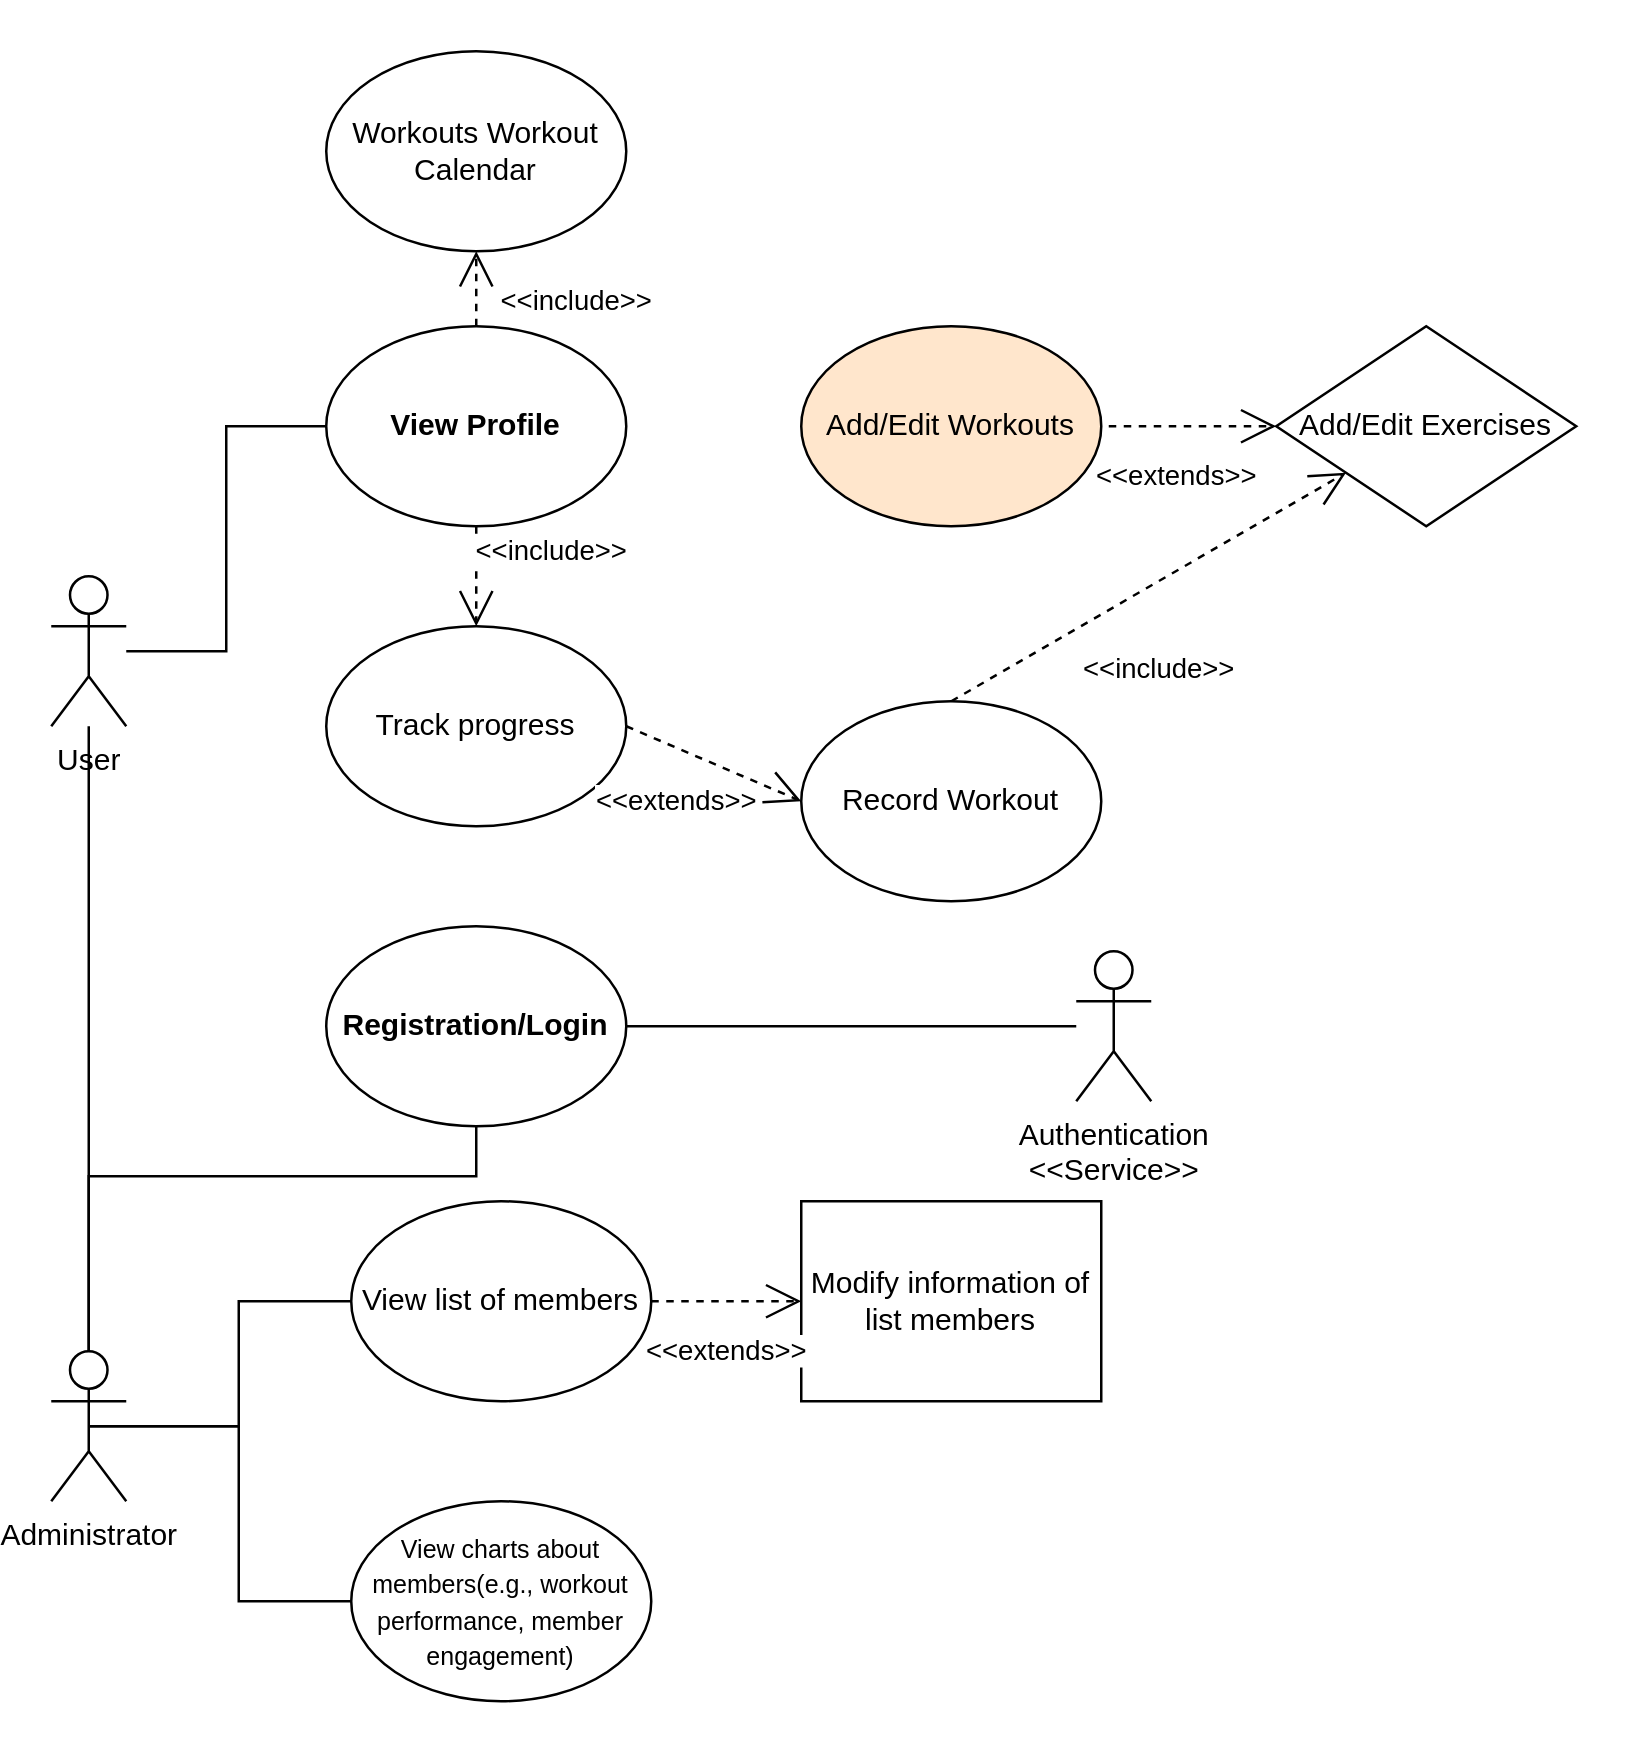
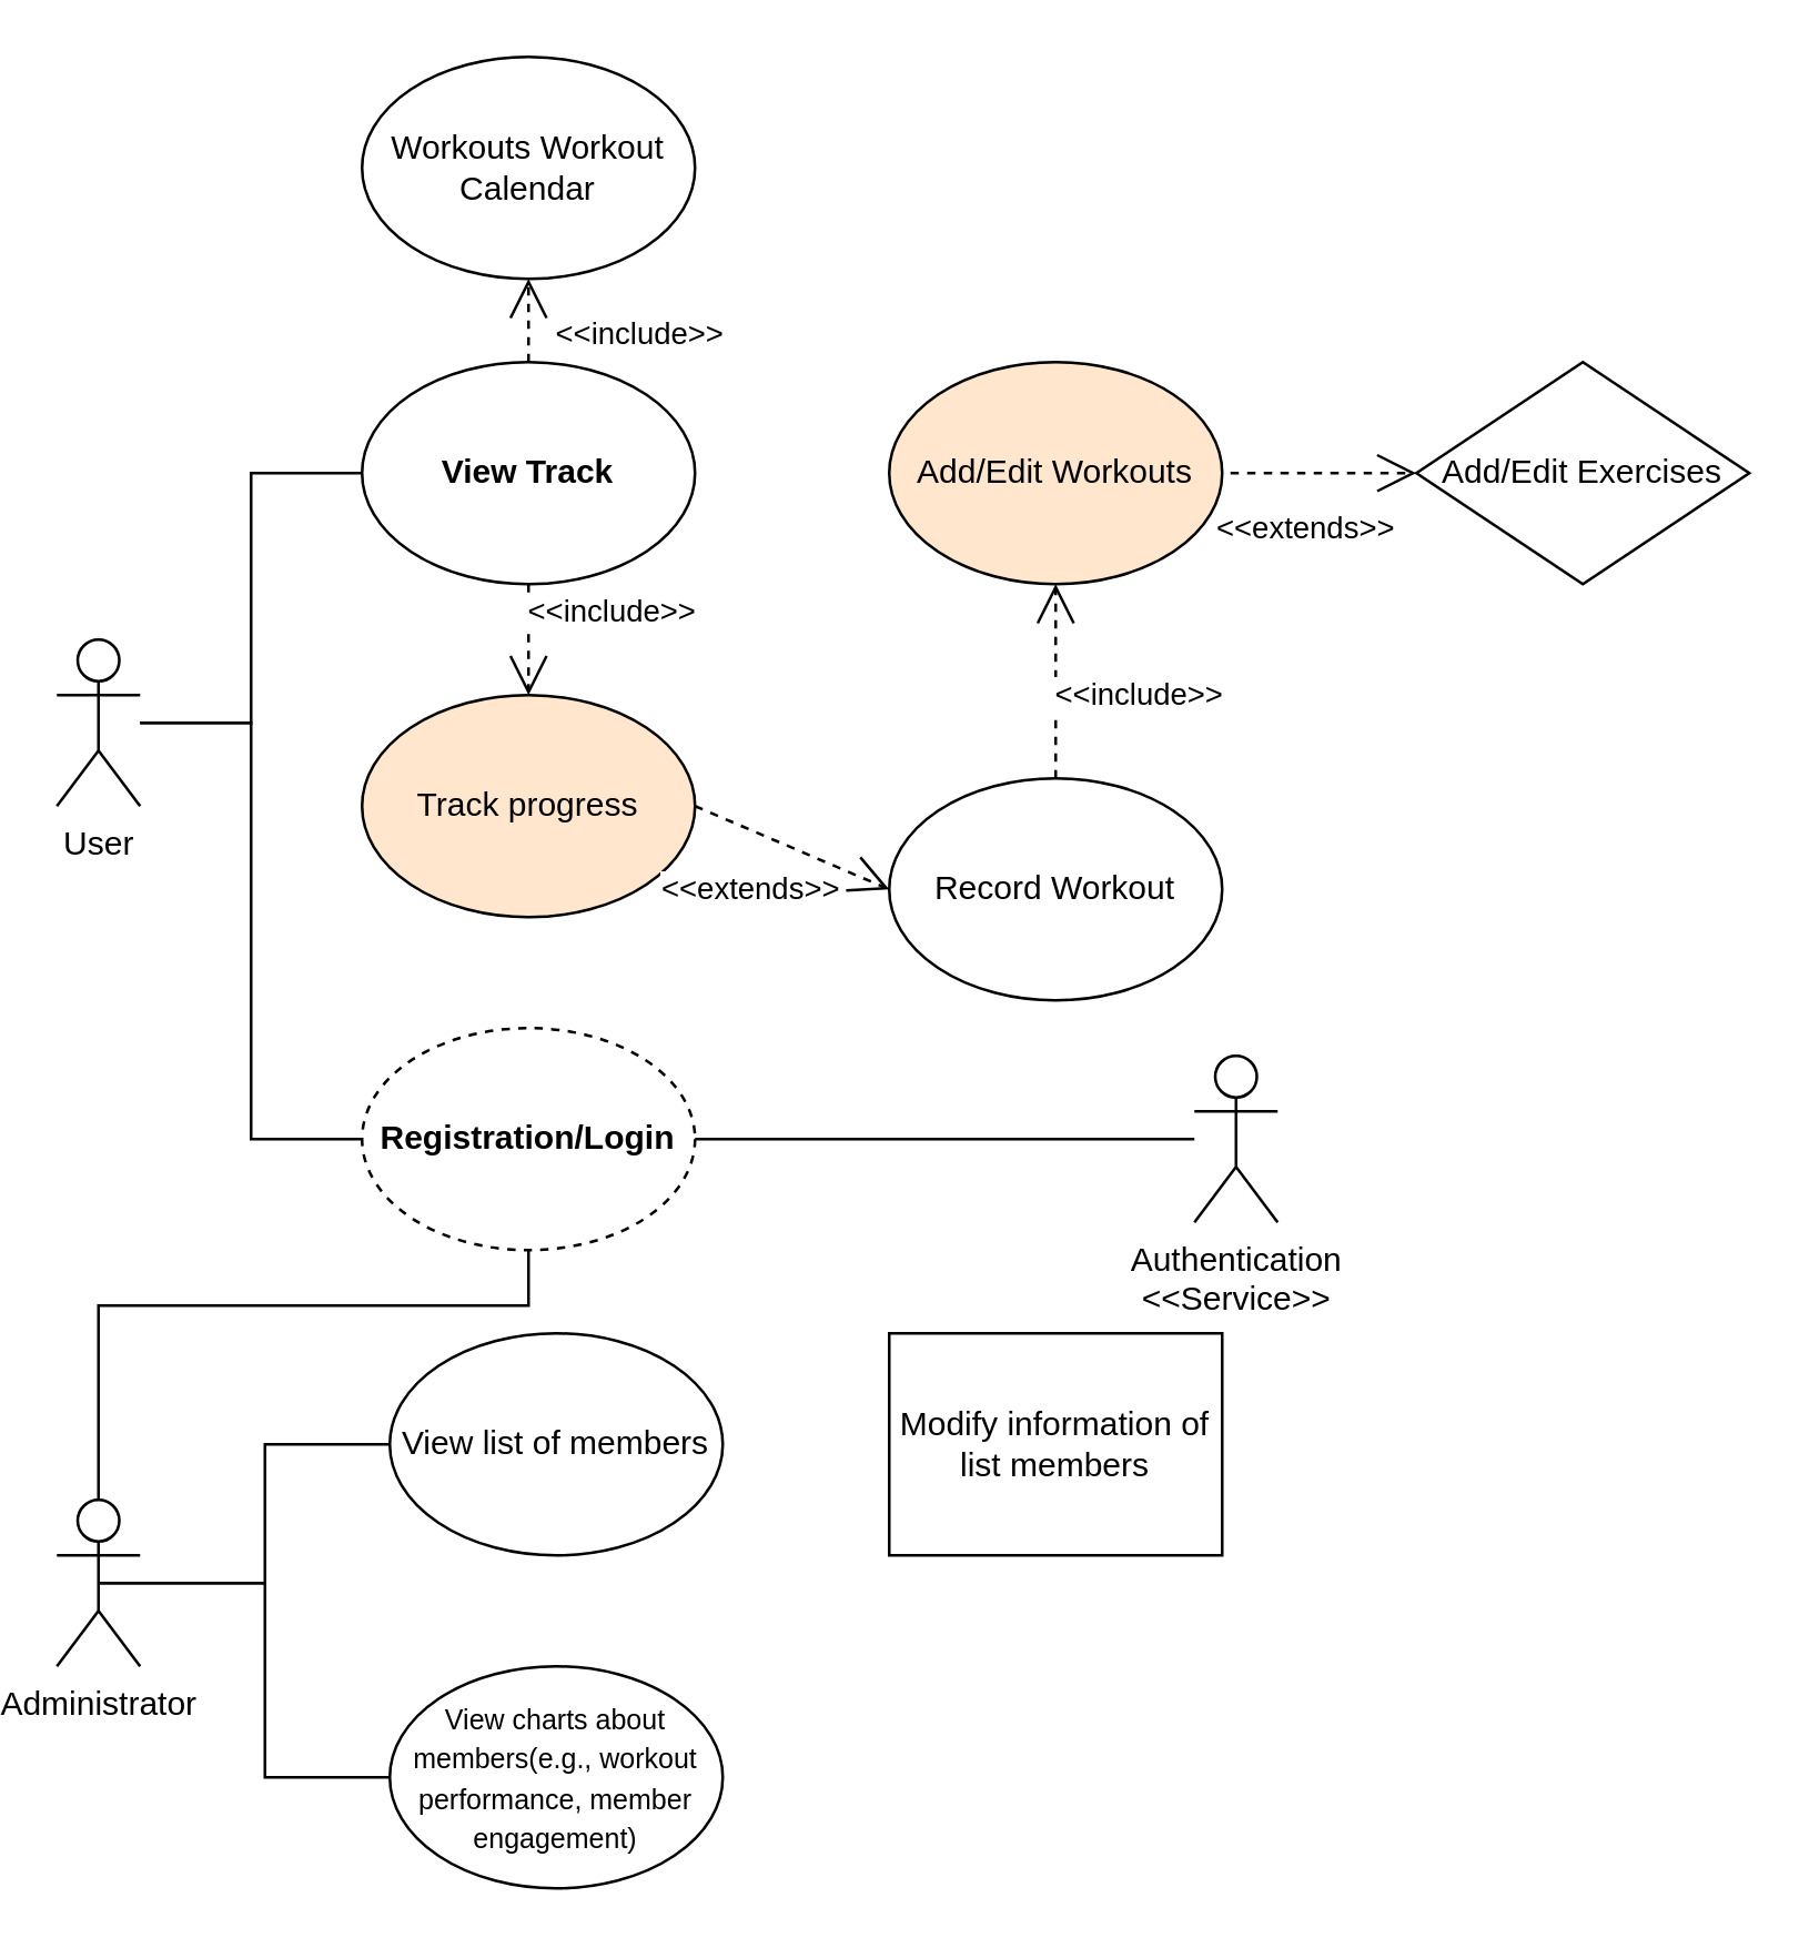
  <mxCell id="0" />
  <mxCell id="1" parent="0" />
  <mxCell id="2" value="User" style="shape=umlActor;verticalLabelPosition=bottom;verticalAlign=top;html=1;outlineConnect=0;" vertex="1" parent="1"><mxGeometry x="20" y="230" width="30" height="60" as="geometry" /></mxCell>
- <mxCell id="3" value="&lt;b&gt;Registration/Login&lt;/b&gt;" style="ellipse;whiteSpace=wrap;html=1;" vertex="1" parent="1"><mxGeometry x="130" y="370" width="120" height="80" as="geometry" /></mxCell>
+ <mxCell id="3" value="&lt;b&gt;Registration/Login&lt;/b&gt;" style="ellipse;whiteSpace=wrap;html=1;dashed=1;" vertex="1" parent="1"><mxGeometry x="130" y="370" width="120" height="80" as="geometry" /></mxCell>
  <mxCell id="4" value="View list of members" style="ellipse;whiteSpace=wrap;html=1;" vertex="1" parent="1"><mxGeometry x="140" y="480" width="120" height="80" as="geometry" /></mxCell>
  <mxCell id="5" value="Administrator" style="shape=umlActor;verticalLabelPosition=bottom;verticalAlign=top;html=1;outlineConnect=0;" vertex="1" parent="1"><mxGeometry x="20" y="540" width="30" height="60" as="geometry" /></mxCell>
  <mxCell id="6" value="Authentication&lt;div&gt;&amp;lt;&amp;lt;Service&amp;gt;&amp;gt;&lt;/div&gt;" style="shape=umlActor;verticalLabelPosition=bottom;verticalAlign=top;html=1;outlineConnect=0;" vertex="1" parent="1"><mxGeometry x="430" y="380" width="30" height="60" as="geometry" /></mxCell>
- <mxCell id="7" value="&lt;b&gt;View Profile&lt;/b&gt;" style="ellipse;whiteSpace=wrap;html=1;" vertex="1" parent="1"><mxGeometry x="130" y="130" width="120" height="80" as="geometry" /></mxCell>
+ <mxCell id="7" value="&lt;b&gt;View Track&lt;/b&gt;" style="ellipse;whiteSpace=wrap;html=1;" vertex="1" parent="1"><mxGeometry x="130" y="130" width="120" height="80" as="geometry" /></mxCell>
  <mxCell id="8" value="Add/Edit Workouts" style="ellipse;whiteSpace=wrap;html=1;fillColor=#ffe6cc;" vertex="1" parent="1"><mxGeometry x="320" y="130" width="120" height="80" as="geometry" /></mxCell>
  <mxCell id="9" value="Add/Edit Exercises" style="rhombus;whiteSpace=wrap;html=1;" vertex="1" parent="1"><mxGeometry x="510" y="130" width="120" height="80" as="geometry" /></mxCell>
- <mxCell id="10" value="Track progress" style="ellipse;whiteSpace=wrap;html=1;" vertex="1" parent="1"><mxGeometry x="130" y="250" width="120" height="80" as="geometry" /></mxCell>
+ <mxCell id="10" value="Track progress" style="ellipse;whiteSpace=wrap;html=1;fillColor=#ffe6cc;" vertex="1" parent="1"><mxGeometry x="130" y="250" width="120" height="80" as="geometry" /></mxCell>
  <mxCell id="11" value="Workouts Workout Calendar" style="ellipse;whiteSpace=wrap;html=1;" vertex="1" parent="1"><mxGeometry x="130" y="20" width="120" height="80" as="geometry" /></mxCell>
  <mxCell id="12" value="Modify information of list members" style="whiteSpace=wrap;html=1;rounded=0;" vertex="1" parent="1"><mxGeometry x="320" y="480" width="120" height="80" as="geometry" /></mxCell>
  <mxCell id="13" value="&lt;font style=&quot;font-size: 10px;&quot;&gt;View charts about members(e.g., workout performance, member engagement)&lt;/font&gt;" style="ellipse;whiteSpace=wrap;html=1;" vertex="1" parent="1"><mxGeometry x="140" y="600" width="120" height="80" as="geometry" /></mxCell>
  <mxCell id="14" value="" style="endArrow=none;html=1;edgeStyle=orthogonalEdgeStyle;rounded=0;entryX=0;entryY=0.5;entryDx=0;entryDy=0;" edge="1" parent="1" source="2" target="7"><mxGeometry relative="1" as="geometry"><mxPoint x="210" y="380" as="sourcePoint" /><mxPoint x="380" y="400" as="targetPoint" /></mxGeometry></mxCell>
- <mxCell id="15" value="" style="endArrow=none;html=1;edgeStyle=orthogonalEdgeStyle;rounded=0;" edge="1" parent="1" source="2" target="5"><mxGeometry relative="1" as="geometry"><mxPoint x="60" y="270" as="sourcePoint" /><mxPoint x="140" y="180" as="targetPoint" /></mxGeometry></mxCell>
+ <mxCell id="15" value="" style="endArrow=none;html=1;edgeStyle=orthogonalEdgeStyle;rounded=0;entryX=0;entryY=0.5;entryDx=0;entryDy=0;" edge="1" parent="1" source="2" target="3"><mxGeometry relative="1" as="geometry"><mxPoint x="60" y="270" as="sourcePoint" /><mxPoint x="140" y="180" as="targetPoint" /></mxGeometry></mxCell>
  <mxCell id="16" value="" style="endArrow=none;html=1;edgeStyle=orthogonalEdgeStyle;rounded=0;exitX=0.5;exitY=0.5;exitDx=0;exitDy=0;exitPerimeter=0;" edge="1" parent="1" source="5" target="4"><mxGeometry relative="1" as="geometry"><mxPoint x="50" y="530" as="sourcePoint" /><mxPoint x="130" y="680" as="targetPoint" /></mxGeometry></mxCell>
  <mxCell id="17" value="" style="endArrow=none;html=1;edgeStyle=orthogonalEdgeStyle;rounded=0;" edge="1" parent="1" source="3" target="6"><mxGeometry relative="1" as="geometry"><mxPoint x="60" y="270" as="sourcePoint" /><mxPoint x="140" y="420" as="targetPoint" /></mxGeometry></mxCell>
  <mxCell id="18" value="" style="endArrow=none;html=1;edgeStyle=orthogonalEdgeStyle;rounded=0;exitX=0.5;exitY=0;exitDx=0;exitDy=0;exitPerimeter=0;" edge="1" parent="1" source="5" target="3"><mxGeometry relative="1" as="geometry"><mxPoint x="-35" y="500.034" as="sourcePoint" /><mxPoint x="105" y="430" as="targetPoint" /><Array as="points"><mxPoint x="35" y="470" /><mxPoint x="190" y="470" /></Array></mxGeometry></mxCell>
  <mxCell id="19" value="" style="endArrow=none;html=1;edgeStyle=orthogonalEdgeStyle;rounded=0;entryX=0;entryY=0.5;entryDx=0;entryDy=0;exitX=0.5;exitY=0.5;exitDx=0;exitDy=0;exitPerimeter=0;" edge="1" parent="1" source="5" target="13"><mxGeometry relative="1" as="geometry"><mxPoint x="60" y="540" as="sourcePoint" /><mxPoint x="140" y="540" as="targetPoint" /></mxGeometry></mxCell>
  <mxCell id="20" value="&amp;lt;&amp;lt;include&amp;gt;&amp;gt;" style="endArrow=open;endSize=12;dashed=1;html=1;rounded=0;exitX=0.5;exitY=0;exitDx=0;exitDy=0;entryX=0.5;entryY=1;entryDx=0;entryDy=0;" edge="1" parent="1" source="7" target="11"><mxGeometry x="-0.333" y="-40" width="160" relative="1" as="geometry"><mxPoint x="210" y="380" as="sourcePoint" /><mxPoint x="370" y="380" as="targetPoint" /><mxPoint as="offset" /></mxGeometry></mxCell>
- <mxCell id="21" value="&amp;lt;&amp;lt;extends&amp;gt;&amp;gt;" style="endArrow=open;endSize=12;dashed=1;html=1;rounded=0;exitX=1;exitY=0.5;exitDx=0;exitDy=0;entryX=0;entryY=0.5;entryDx=0;entryDy=0;" edge="1" parent="1" source="4" target="12"><mxGeometry y="-20" width="160" relative="1" as="geometry"><mxPoint x="360" y="270" as="sourcePoint" /><mxPoint x="360" y="300" as="targetPoint" /><mxPoint as="offset" /></mxGeometry></mxCell>
  <mxCell id="22" value="Record Workout" style="ellipse;whiteSpace=wrap;html=1;" vertex="1" parent="1"><mxGeometry x="320" y="280" width="120" height="80" as="geometry" /></mxCell>
  <mxCell id="23" value="&amp;lt;&amp;lt;include&amp;gt;&amp;gt;" style="endArrow=open;endSize=12;dashed=1;html=1;rounded=0;exitX=0.5;exitY=1;exitDx=0;exitDy=0;entryX=0.5;entryY=0;entryDx=0;entryDy=0;" edge="1" parent="1" source="7" target="10"><mxGeometry x="-0.5" y="30" width="160" relative="1" as="geometry"><mxPoint x="200" y="140" as="sourcePoint" /><mxPoint x="200" y="110" as="targetPoint" /><mxPoint as="offset" /></mxGeometry></mxCell>
  <mxCell id="24" value="&amp;lt;&amp;lt;extends&amp;gt;&amp;gt;" style="endArrow=open;endSize=12;dashed=1;html=1;rounded=0;exitX=1;exitY=0.5;exitDx=0;exitDy=0;entryX=0;entryY=0.5;entryDx=0;entryDy=0;" edge="1" parent="1" source="10" target="22"><mxGeometry x="-0.207" y="-20" width="160" relative="1" as="geometry"><mxPoint x="210" y="150" as="sourcePoint" /><mxPoint x="210" y="120" as="targetPoint" /><mxPoint as="offset" /></mxGeometry></mxCell>
- <mxCell id="25" value="&amp;lt;&amp;lt;include&amp;gt;&amp;gt;" style="endArrow=open;endSize=12;dashed=1;html=1;rounded=0;exitX=0.5;exitY=0;exitDx=0;exitDy=0;" edge="1" parent="1" source="22" target="9"><mxGeometry x="-0.143" y="-30" width="160" relative="1" as="geometry"><mxPoint x="220" y="160" as="sourcePoint" /><mxPoint x="220" y="130" as="targetPoint" /><mxPoint as="offset" /></mxGeometry></mxCell>
+ <mxCell id="25" value="&amp;lt;&amp;lt;include&amp;gt;&amp;gt;" style="endArrow=open;endSize=12;dashed=1;html=1;rounded=0;exitX=0.5;exitY=0;exitDx=0;exitDy=0;entryX=0.5;entryY=1;entryDx=0;entryDy=0;" edge="1" parent="1" source="22" target="8"><mxGeometry x="-0.143" y="-30" width="160" relative="1" as="geometry"><mxPoint x="220" y="160" as="sourcePoint" /><mxPoint x="220" y="130" as="targetPoint" /><mxPoint as="offset" /></mxGeometry></mxCell>
  <mxCell id="26" value="&amp;lt;&amp;lt;extends&amp;gt;&amp;gt;" style="endArrow=open;endSize=12;dashed=1;html=1;rounded=0;entryX=0;entryY=0.5;entryDx=0;entryDy=0;" edge="1" parent="1" target="9"><mxGeometry x="-0.194" y="-20" width="160" relative="1" as="geometry"><mxPoint x="443" y="170" as="sourcePoint" /><mxPoint x="390" y="220" as="targetPoint" /><mxPoint as="offset" /></mxGeometry></mxCell>
